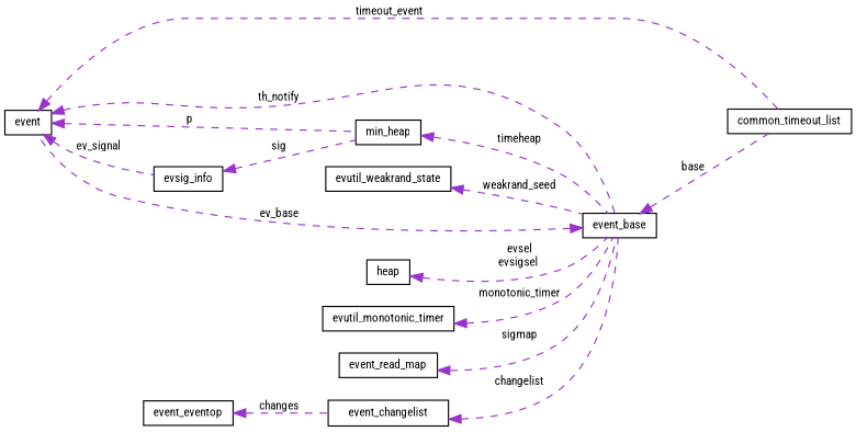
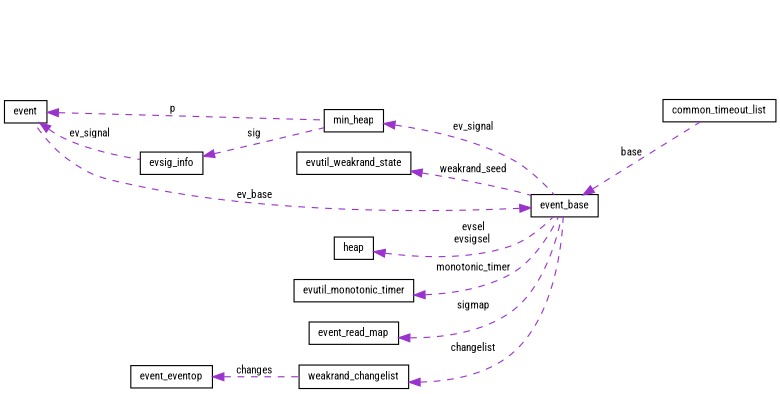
  digraph {
    fontname="Roboto Condensed"
    rankdir=LR
    node [color=black fillcolor=white fontname="Roboto Condensed" fontsize=10 shape=record style=filled]
    edge [color=darkorchid3 dir=back fontname="Roboto Condensed" fontsize=10 labelfontname=Helvetica labelfontsize=10 style=dashed]
    n1 [height=0.2 label=event width=0.4]
    n2 [height=0.2 label=event_base width=0.4]
    n3 [height=0.2 label=evsig_info width=0.4]
    n4 [height=0.2 label=min_heap width=0.4]
    n5 [height=0.2 label=common_timeout_list width=0.4]
    n6 [height=0.2 label=heap width=0.4]
    n7 [height=0.2 label=evutil_monotonic_timer width=0.4]
    n8 [height=0.2 label=event_read_map width=0.4]
-   n9 [height=0.2 label=event_changelist width=0.4]
+   n9 [height=0.2 label=weakrand_changelist width=0.4]
    n10 [height=0.2 label=event_eventop width=0.4]
    n11 [height=0.2 label=evutil_weakrand_state width=0.4]
-   n1 -> n2 [label=" th_notify"]
    n1 -> n3 [label=" ev_signal"]
    n1 -> n4 [label=" p"]
-   n1 -> n5 [label=" timeout_event"]
    n2 -> n1 [label=" ev_base"]
    n2 -> n5 [label=" base"]
    n3 -> n4 [label=" sig"]
-   n4 -> n2 [label=" timeheap"]
+   n4 -> n2 [label=" ev_signal"]
    n6 -> n2 [label=" evsel\nevsigsel"]
    n7 -> n2 [label=" monotonic_timer"]
    n8 -> n2 [label=" sigmap"]
    n9 -> n2 [label=" changelist"]
    n10 -> n9 [label=" changes"]
    n11 -> n2 [label=" weakrand_seed"]
  }
